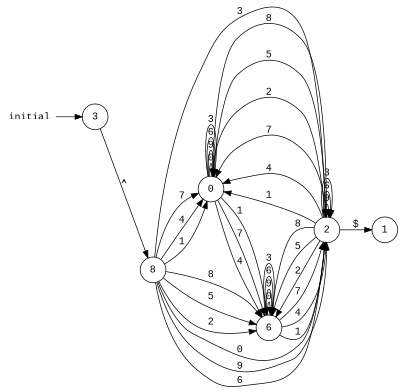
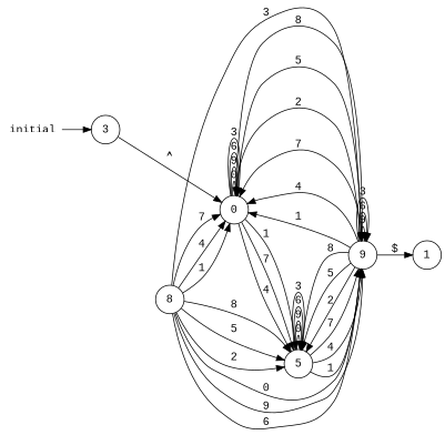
  digraph {
    fontname="Liberation Mono"
    rankdir=LR
    node [fontname="Liberation Mono" shape=circle]
    edge [fontname="Liberation Mono"]
    0
-   5 [label=6]
-   2
+   5
+   2 [label=9]
    1
    n5 [label=8]
    3
    initial [shape=plaintext]
    0 -> 0 [label=0]
    0 -> 0 [label=9]
    0 -> 0 [label=6]
    0 -> 0 [label=3]
    0 -> 5 [label=7]
    0 -> 5 [label=4]
    0 -> 5 [label=1]
    0 -> 2 [label=8]
    0 -> 2 [label=5]
    0 -> 2 [label=2]
    5 -> 5 [label=0]
    5 -> 5 [label=9]
    5 -> 5 [label=6]
    5 -> 5 [label=3]
    5 -> 2 [label=7]
    5 -> 2 [label=4]
    5 -> 2 [label=1]
    2 -> 0 [label=7]
    2 -> 0 [label=4]
    2 -> 0 [label=1]
    2 -> 5 [label=8]
    2 -> 5 [label=5]
    2 -> 5 [label=2]
    2 -> 2 [label=9]
    2 -> 2 [label=6]
    2 -> 2 [label=3]
    2 -> 1 [label="$"]
    n5 -> 0 [label=7]
    n5 -> 0 [label=4]
    n5 -> 0 [label=1]
    n5 -> 5 [label=8]
    n5 -> 5 [label=5]
    n5 -> 5 [label=2]
    n5 -> 2 [label=0]
    n5 -> 2 [label=9]
    n5 -> 2 [label=6]
    n5 -> 2 [label=3]
-   3 -> n5 [label="^"]
+   3 -> 0 [label="^"]
    initial -> 3
  }
